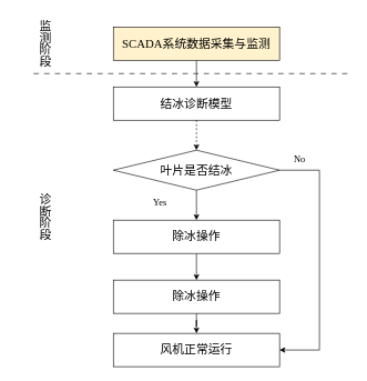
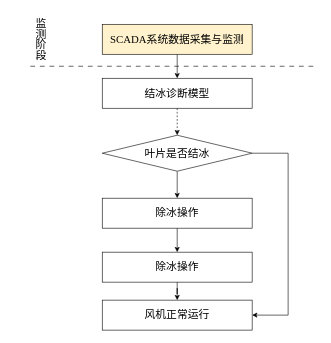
  <mxCell id="0" />
  <mxCell id="1" parent="0" />
  <mxCell id="2" style="edgeStyle=orthogonalEdgeStyle;rounded=0;orthogonalLoop=1;jettySize=auto;html=1;entryX=0.5;entryY=0;entryDx=0;entryDy=0;" parent="1" source="3" target="5" edge="1"><mxGeometry relative="1" as="geometry" /></mxCell>
  <mxCell id="3" value="&lt;font face=&quot;SimSun&quot; style=&quot;font-size: 18px;&quot;&gt;SCADA系统数据采集与监测&lt;/font&gt;" style="rounded=0;whiteSpace=wrap;html=1;fillColor=#fff2cc;" parent="1" vertex="1"><mxGeometry x="170" y="40" width="250" height="50" as="geometry" /></mxCell>
  <mxCell id="4" style="edgeStyle=orthogonalEdgeStyle;rounded=0;orthogonalLoop=1;jettySize=auto;html=1;entryX=0.5;entryY=0;entryDx=0;entryDy=0;dashed=1;" parent="1" source="5" target="8" edge="1"><mxGeometry relative="1" as="geometry" /></mxCell>
  <mxCell id="5" value="&lt;font face=&quot;SimSun&quot; style=&quot;font-size: 18px;&quot;&gt;结冰诊断模型&lt;/font&gt;" style="rounded=0;whiteSpace=wrap;html=1;" parent="1" vertex="1"><mxGeometry x="170" y="130" width="250" height="50" as="geometry" /></mxCell>
  <mxCell id="6" style="edgeStyle=orthogonalEdgeStyle;rounded=0;orthogonalLoop=1;jettySize=auto;html=1;entryX=0.5;entryY=0;entryDx=0;entryDy=0;" parent="1" source="8" target="10" edge="1"><mxGeometry relative="1" as="geometry" /></mxCell>
  <mxCell id="7" style="edgeStyle=elbowEdgeStyle;rounded=0;orthogonalLoop=1;jettySize=auto;html=1;exitX=1;exitY=0.5;exitDx=0;exitDy=0;entryX=1;entryY=0.5;entryDx=0;entryDy=0;" parent="1" source="8" target="13" edge="1"><mxGeometry relative="1" as="geometry"><mxPoint x="490" y="255" as="sourcePoint" /><mxPoint x="420" y="535" as="targetPoint" /><Array as="points"><mxPoint x="480" y="430" /></Array></mxGeometry></mxCell>
  <mxCell id="8" value="&lt;font style=&quot;font-size: 18px;&quot; face=&quot;SimSun&quot;&gt;叶片是否结冰&lt;/font&gt;" style="rhombus;whiteSpace=wrap;html=1;" parent="1" vertex="1"><mxGeometry x="170" y="225" width="250" height="60" as="geometry" /></mxCell>
  <mxCell id="9" style="edgeStyle=orthogonalEdgeStyle;rounded=0;orthogonalLoop=1;jettySize=auto;html=1;entryX=0.5;entryY=0;entryDx=0;entryDy=0;" parent="1" source="10" target="12" edge="1"><mxGeometry relative="1" as="geometry" /></mxCell>
  <mxCell id="10" value="&lt;font style=&quot;font-size: 18px;&quot; face=&quot;SimSun&quot;&gt;除冰操作&lt;/font&gt;" style="rounded=0;whiteSpace=wrap;html=1;" parent="1" vertex="1"><mxGeometry x="170" y="330" width="250" height="50" as="geometry" /></mxCell>
  <mxCell id="11" style="edgeStyle=orthogonalEdgeStyle;rounded=0;orthogonalLoop=1;jettySize=auto;html=1;entryX=0.5;entryY=0;entryDx=0;entryDy=0;" parent="1" source="12" target="13" edge="1"><mxGeometry relative="1" as="geometry" /></mxCell>
  <mxCell id="12" value="&lt;font style=&quot;font-size: 18px;&quot; face=&quot;SimSun&quot;&gt;除冰操作&lt;/font&gt;" style="rounded=0;whiteSpace=wrap;html=1;" parent="1" vertex="1"><mxGeometry x="170" y="420" width="250" height="50" as="geometry" /></mxCell>
  <mxCell id="13" value="&lt;font style=&quot;font-size: 18px;&quot; face=&quot;SimSun&quot;&gt;风机正常运行&lt;/font&gt;" style="rounded=0;whiteSpace=wrap;html=1;" parent="1" vertex="1"><mxGeometry x="170" y="500" width="250" height="50" as="geometry" /></mxCell>
- <mxCell id="14" value="&lt;font style=&quot;font-size: 14px;&quot;&gt;Yes&lt;/font&gt;" style="text;html=1;align=center;verticalAlign=middle;resizable=0;points=[];autosize=1;strokeColor=none;fillColor=none;fontFamily=Times New Roman;" parent="1" vertex="1"><mxGeometry x="220" y="290" width="40" height="30" as="geometry" /></mxCell>
- <mxCell id="15" value="&lt;font style=&quot;font-size: 14px;&quot;&gt;No&lt;/font&gt;" style="text;html=1;align=center;verticalAlign=middle;resizable=0;points=[];autosize=1;strokeColor=none;fillColor=none;fontFamily=Times New Roman;" parent="1" vertex="1"><mxGeometry x="430" y="225" width="40" height="30" as="geometry" /></mxCell>
  <mxCell id="16" value="" style="endArrow=none;html=1;rounded=0;dashed=1;dashPattern=8 8;" edge="1" parent="1"><mxGeometry width="50" height="50" relative="1" as="geometry"><mxPoint x="50" y="110" as="sourcePoint" /><mxPoint x="530" y="110" as="targetPoint" /></mxGeometry></mxCell>
  <mxCell id="17" value="&lt;font face=&quot;SimSun&quot; style=&quot;font-size: 18px;&quot;&gt;监测阶段&lt;/font&gt;" style="text;html=1;align=center;verticalAlign=middle;whiteSpace=wrap;rounded=0;textDirection=vertical-lr;" vertex="1" parent="1"><mxGeometry x="20" y="20" width="90" height="90" as="geometry" /></mxCell>
- <mxCell id="18" value="&lt;font face=&quot;SimSun&quot; style=&quot;font-size: 18px;&quot;&gt;诊断阶段&lt;/font&gt;" style="text;html=1;align=center;verticalAlign=middle;whiteSpace=wrap;rounded=0;textDirection=vertical-lr;" vertex="1" parent="1"><mxGeometry x="20" y="270" width="90" height="110" as="geometry" /></mxCell>
